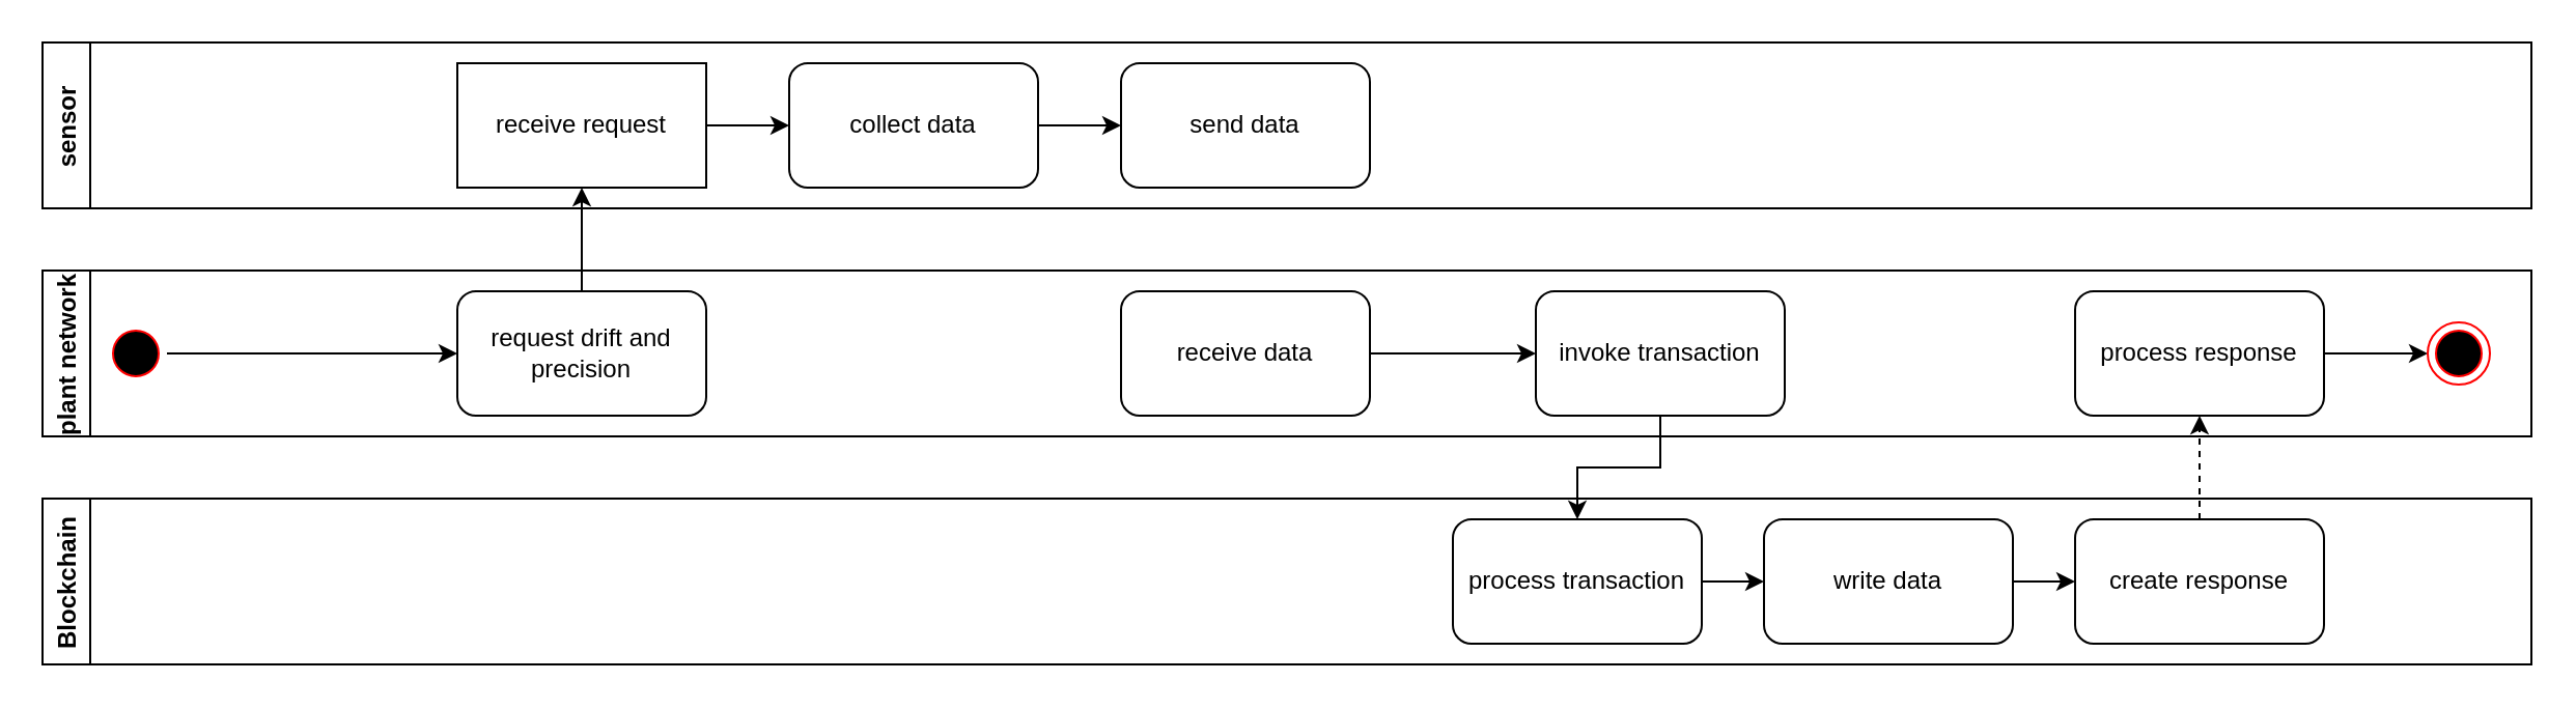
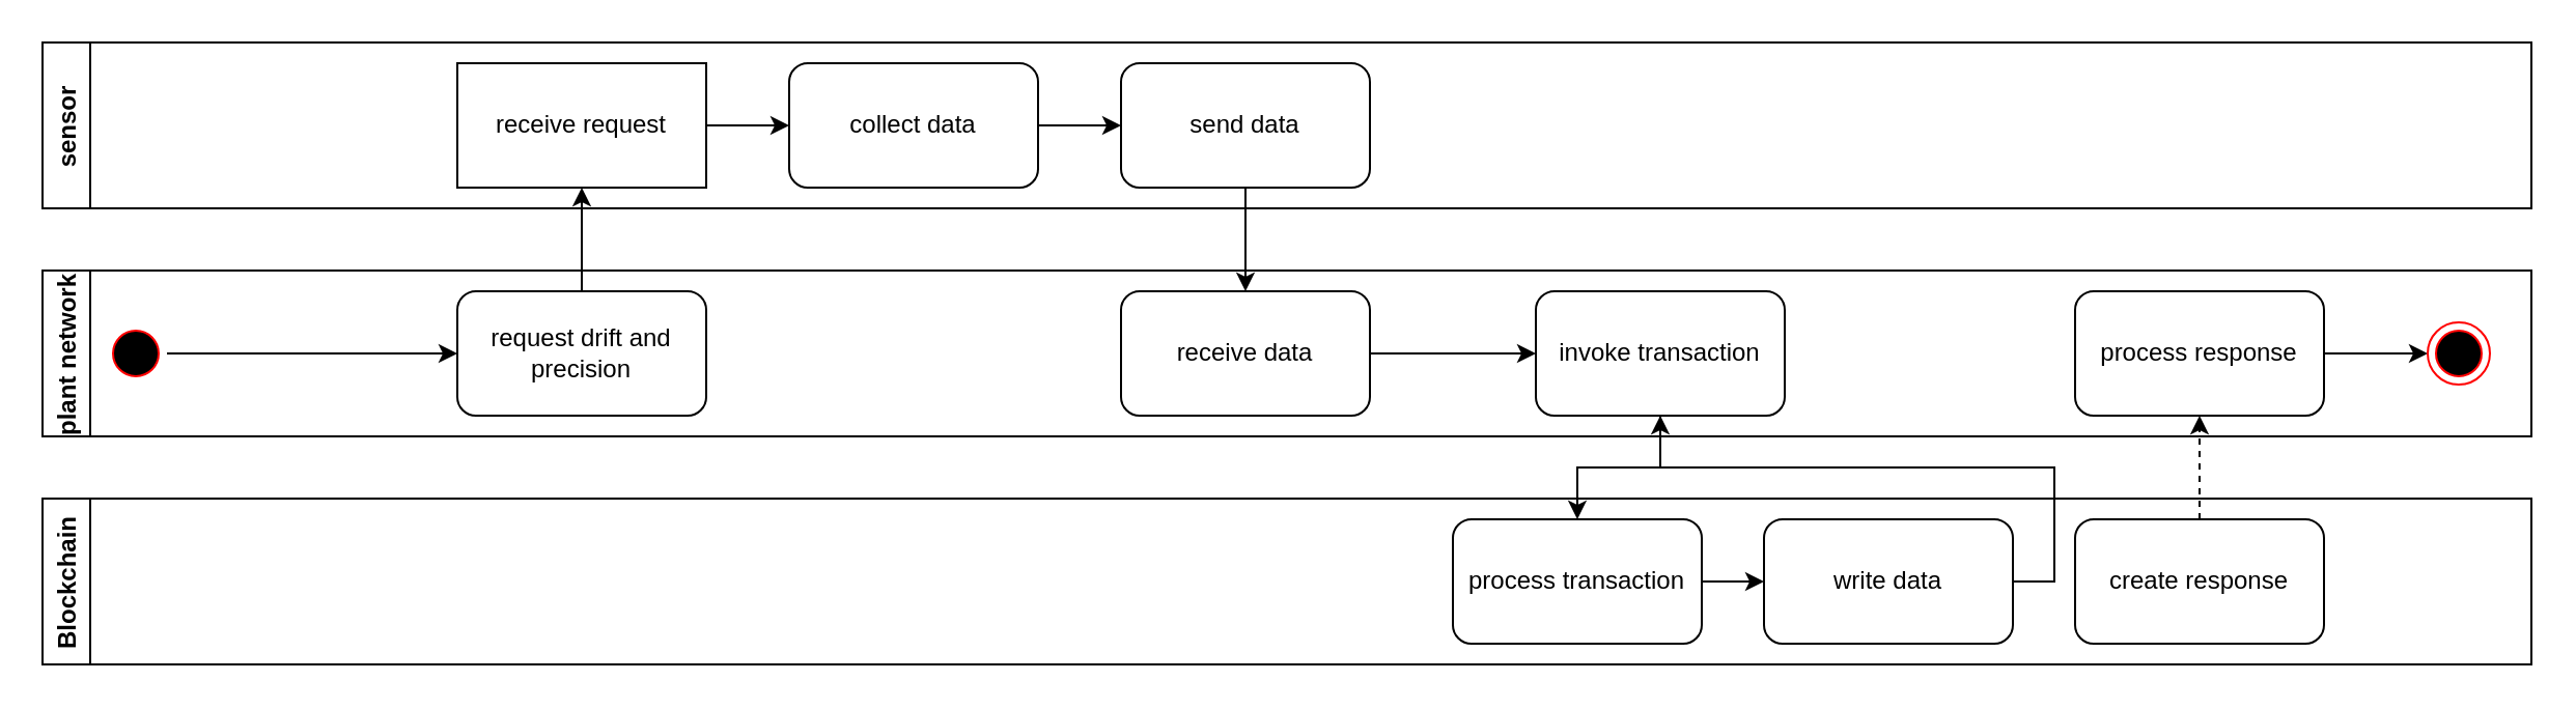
  <mxCell id="0" />
  <mxCell id="1" parent="0" />
  <mxCell id="2" value="sensor" style="swimlane;horizontal=0;" parent="1" vertex="1"><mxGeometry x="20" y="20" width="1200" height="80" as="geometry" /></mxCell>
  <mxCell id="3" style="edgeStyle=orthogonalEdgeStyle;rounded=0;orthogonalLoop=1;jettySize=auto;html=1;exitX=1;exitY=0.5;exitDx=0;exitDy=0;" parent="2" source="4" target="6" edge="1"><mxGeometry relative="1" as="geometry" /></mxCell>
  <mxCell id="4" value="receive request" style="whiteSpace=wrap;html=1;rounded=0;" parent="2" vertex="1"><mxGeometry x="200" y="10" width="120" height="60" as="geometry" /></mxCell>
  <mxCell id="5" style="edgeStyle=orthogonalEdgeStyle;rounded=0;orthogonalLoop=1;jettySize=auto;html=1;exitX=1;exitY=0.5;exitDx=0;exitDy=0;" parent="2" source="6" target="7" edge="1"><mxGeometry relative="1" as="geometry" /></mxCell>
  <mxCell id="6" value="collect data" style="rounded=1;whiteSpace=wrap;html=1;" parent="2" vertex="1"><mxGeometry x="360" y="10" width="120" height="60" as="geometry" /></mxCell>
  <mxCell id="7" value="send data" style="rounded=1;whiteSpace=wrap;html=1;" parent="2" vertex="1"><mxGeometry x="520" y="10" width="120" height="60" as="geometry" /></mxCell>
  <mxCell id="8" value="plant network" style="swimlane;horizontal=0;" parent="1" vertex="1"><mxGeometry x="20" y="130" width="1200" height="80" as="geometry" /></mxCell>
  <mxCell id="9" value="request drift and precision" style="rounded=1;whiteSpace=wrap;html=1;" parent="8" vertex="1"><mxGeometry x="200" y="10" width="120" height="60" as="geometry" /></mxCell>
  <mxCell id="10" style="edgeStyle=orthogonalEdgeStyle;rounded=0;orthogonalLoop=1;jettySize=auto;html=1;exitX=1;exitY=0.5;exitDx=0;exitDy=0;" parent="8" source="11" target="12" edge="1"><mxGeometry relative="1" as="geometry" /></mxCell>
  <mxCell id="11" value="receive data" style="rounded=1;whiteSpace=wrap;html=1;" parent="8" vertex="1"><mxGeometry x="520" y="10" width="120" height="60" as="geometry" /></mxCell>
  <mxCell id="12" value="invoke transaction" style="rounded=1;whiteSpace=wrap;html=1;" parent="8" vertex="1"><mxGeometry x="720" y="10" width="120" height="60" as="geometry" /></mxCell>
  <mxCell id="13" style="edgeStyle=orthogonalEdgeStyle;rounded=0;orthogonalLoop=1;jettySize=auto;html=1;exitX=1;exitY=0.5;exitDx=0;exitDy=0;" edge="1" parent="8" source="14" target="17"><mxGeometry relative="1" as="geometry" /></mxCell>
  <mxCell id="14" value="process response" style="rounded=1;whiteSpace=wrap;html=1;" parent="8" vertex="1"><mxGeometry x="980" y="10" width="120" height="60" as="geometry" /></mxCell>
  <mxCell id="15" style="edgeStyle=orthogonalEdgeStyle;rounded=0;orthogonalLoop=1;jettySize=auto;html=1;exitX=1;exitY=0.5;exitDx=0;exitDy=0;" edge="1" parent="8" source="16" target="9"><mxGeometry relative="1" as="geometry" /></mxCell>
  <mxCell id="16" value="" style="ellipse;html=1;shape=startState;fillColor=#000000;strokeColor=#ff0000;" vertex="1" parent="8"><mxGeometry x="30" y="25" width="30" height="30" as="geometry" /></mxCell>
  <mxCell id="17" value="" style="ellipse;html=1;shape=endState;fillColor=#000000;strokeColor=#ff0000;" vertex="1" parent="8"><mxGeometry x="1150" y="25" width="30" height="30" as="geometry" /></mxCell>
  <mxCell id="18" value="Blockchain" style="swimlane;horizontal=0;" parent="1" vertex="1"><mxGeometry x="20" y="240" width="1200" height="80" as="geometry" /></mxCell>
  <mxCell id="19" style="edgeStyle=orthogonalEdgeStyle;rounded=0;orthogonalLoop=1;jettySize=auto;html=1;exitX=1;exitY=0.5;exitDx=0;exitDy=0;entryX=0;entryY=0.5;entryDx=0;entryDy=0;" parent="18" source="20" target="23" edge="1"><mxGeometry relative="1" as="geometry" /></mxCell>
  <mxCell id="20" value="process transaction" style="rounded=1;whiteSpace=wrap;html=1;" parent="18" vertex="1"><mxGeometry x="680" y="10" width="120" height="60" as="geometry" /></mxCell>
  <mxCell id="21" value="create response" style="rounded=1;whiteSpace=wrap;html=1;" parent="18" vertex="1"><mxGeometry x="980" y="10" width="120" height="60" as="geometry" /></mxCell>
- <mxCell id="22" style="edgeStyle=orthogonalEdgeStyle;rounded=0;orthogonalLoop=1;jettySize=auto;html=1;exitX=1;exitY=0.5;exitDx=0;exitDy=0;entryX=0;entryY=0.5;entryDx=0;entryDy=0;" parent="18" source="23" target="21" edge="1"><mxGeometry relative="1" as="geometry" /></mxCell>
+ <mxCell id="22" style="edgeStyle=orthogonalEdgeStyle;rounded=0;orthogonalLoop=1;jettySize=auto;html=1;exitX=1;exitY=0.5;exitDx=0;exitDy=0;" parent="18" source="23" target="12" edge="1"><mxGeometry relative="1" as="geometry" /></mxCell>
  <mxCell id="23" value="write data" style="rounded=1;whiteSpace=wrap;html=1;" parent="18" vertex="1"><mxGeometry x="830" y="10" width="120" height="60" as="geometry" /></mxCell>
  <mxCell id="24" style="edgeStyle=orthogonalEdgeStyle;rounded=0;orthogonalLoop=1;jettySize=auto;html=1;exitX=0.5;exitY=1;exitDx=0;exitDy=0;" parent="1" source="12" target="20" edge="1"><mxGeometry relative="1" as="geometry" /></mxCell>
  <mxCell id="25" style="edgeStyle=orthogonalEdgeStyle;rounded=0;orthogonalLoop=1;jettySize=auto;html=1;exitX=0.5;exitY=0;exitDx=0;exitDy=0;dashed=1;" parent="1" source="21" target="14" edge="1"><mxGeometry relative="1" as="geometry" /></mxCell>
+ <mxCell id="26" style="edgeStyle=orthogonalEdgeStyle;rounded=0;orthogonalLoop=1;jettySize=auto;html=1;exitX=0.5;exitY=1;exitDx=0;exitDy=0;" parent="1" source="7" target="11" edge="1"><mxGeometry relative="1" as="geometry" /></mxCell>
  <mxCell id="27" style="edgeStyle=orthogonalEdgeStyle;rounded=0;orthogonalLoop=1;jettySize=auto;html=1;exitX=0.5;exitY=0;exitDx=0;exitDy=0;entryX=0.5;entryY=1;entryDx=0;entryDy=0;" parent="1" source="9" target="4" edge="1"><mxGeometry relative="1" as="geometry" /></mxCell>
